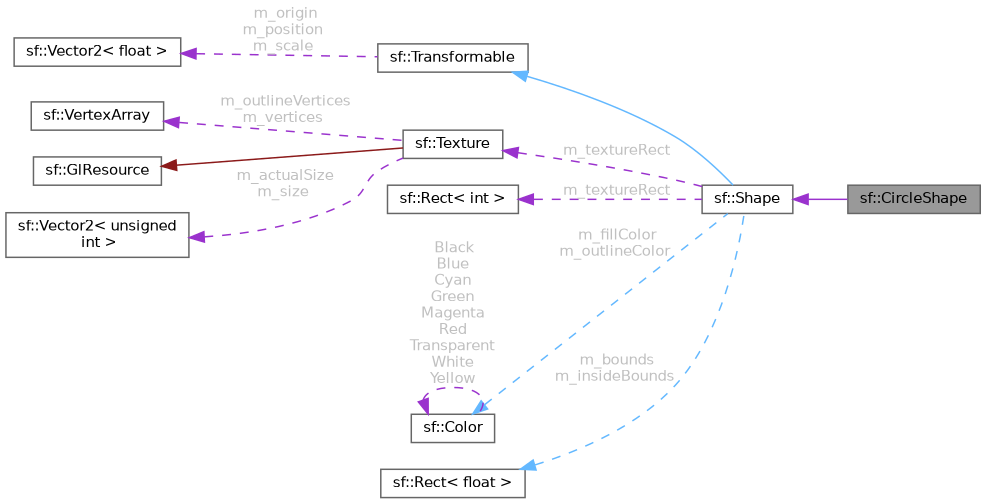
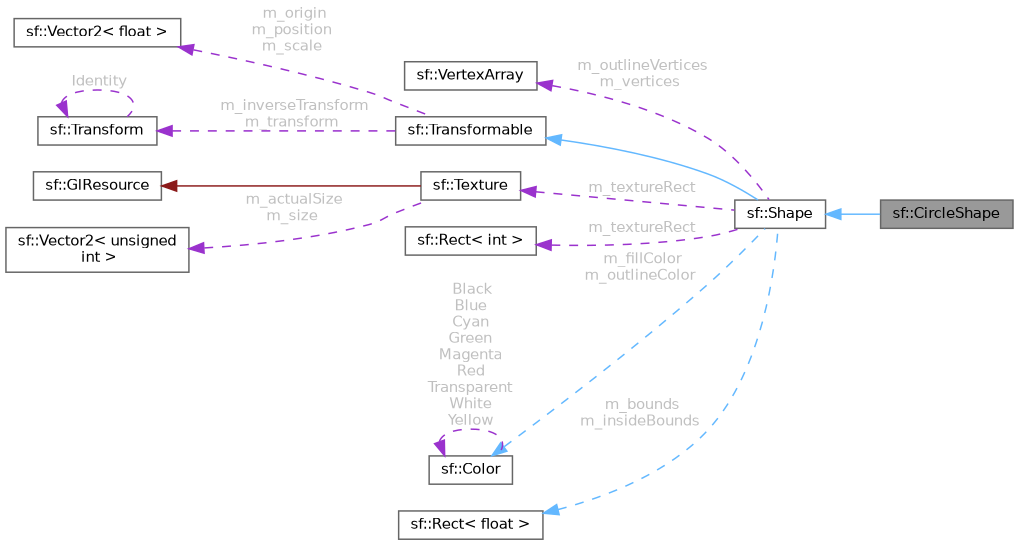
  digraph {
    rankdir=LR
    node [color=gray40 fillcolor=white fontname=Helvetica fontsize=10 shape=box style=filled]
    edge [color=darkorchid3 dir=back fontname=Helvetica fontsize=10 labelfontname=Helvetica labelfontsize=10 style=dashed fontcolor=grey]
    n1 [fillcolor=grey60 fontcolor=black height=0.2 label="sf::CircleShape" width=0.4]
    n2 [height=0.2 label="sf::Shape" width=0.4]
    n3 [height=0.2 label="sf::VertexArray" width=0.4]
    n4 [height=0.2 label="sf::Transformable" width=0.4]
    n5 [height=0.2 label="sf::Vector2\< float \>" width=0.4]
+   n6 [height=0.2 label="sf::Transform" width=0.4]
    n7 [height=0.2 label="sf::Texture" width=0.4]
    n8 [height=0.2 label="sf::GlResource" width=0.4]
    n9 [height=0.2 label="sf::Vector2\< unsigned\l int \>" width=0.4]
    n10 [height=0.2 label="sf::Rect\< int \>" width=0.4]
    n11 [height=0.2 label="sf::Color" width=0.4]
    n12 [height=0.2 label="sf::Rect\< float \>" width=0.4]
-   n2 -> n1 [style=solid fontcolor=""]
-   n3 -> n7 [label=" m_outlineVertices\nm_vertices"]
+   n2 -> n1 [color=steelblue1 style=solid fontcolor=""]
+   n3 -> n2 [label=" m_outlineVertices\nm_vertices"]
    n4 -> n2 [color=steelblue1 style=solid fontcolor=""]
    n5 -> n4 [label=" m_origin\nm_position\nm_scale"]
+   n6 -> n4 [label=" m_inverseTransform\nm_transform"]
+   n6 -> n6 [label=" Identity"]
    n7 -> n2 [label=" m_textureRect"]
    n8 -> n7 [color=firebrick4 style=solid fontcolor=""]
    n9 -> n7 [label=" m_actualSize\nm_size"]
    n10 -> n2 [label=" m_textureRect"]
    n11 -> n2 [color=steelblue1 label=" m_fillColor\nm_outlineColor"]
    n11 -> n11 [label=" Black\nBlue\nCyan\nGreen\nMagenta\nRed\nTransparent\nWhite\nYellow"]
    n12 -> n2 [color=steelblue1 label=" m_bounds\nm_insideBounds"]
  }
